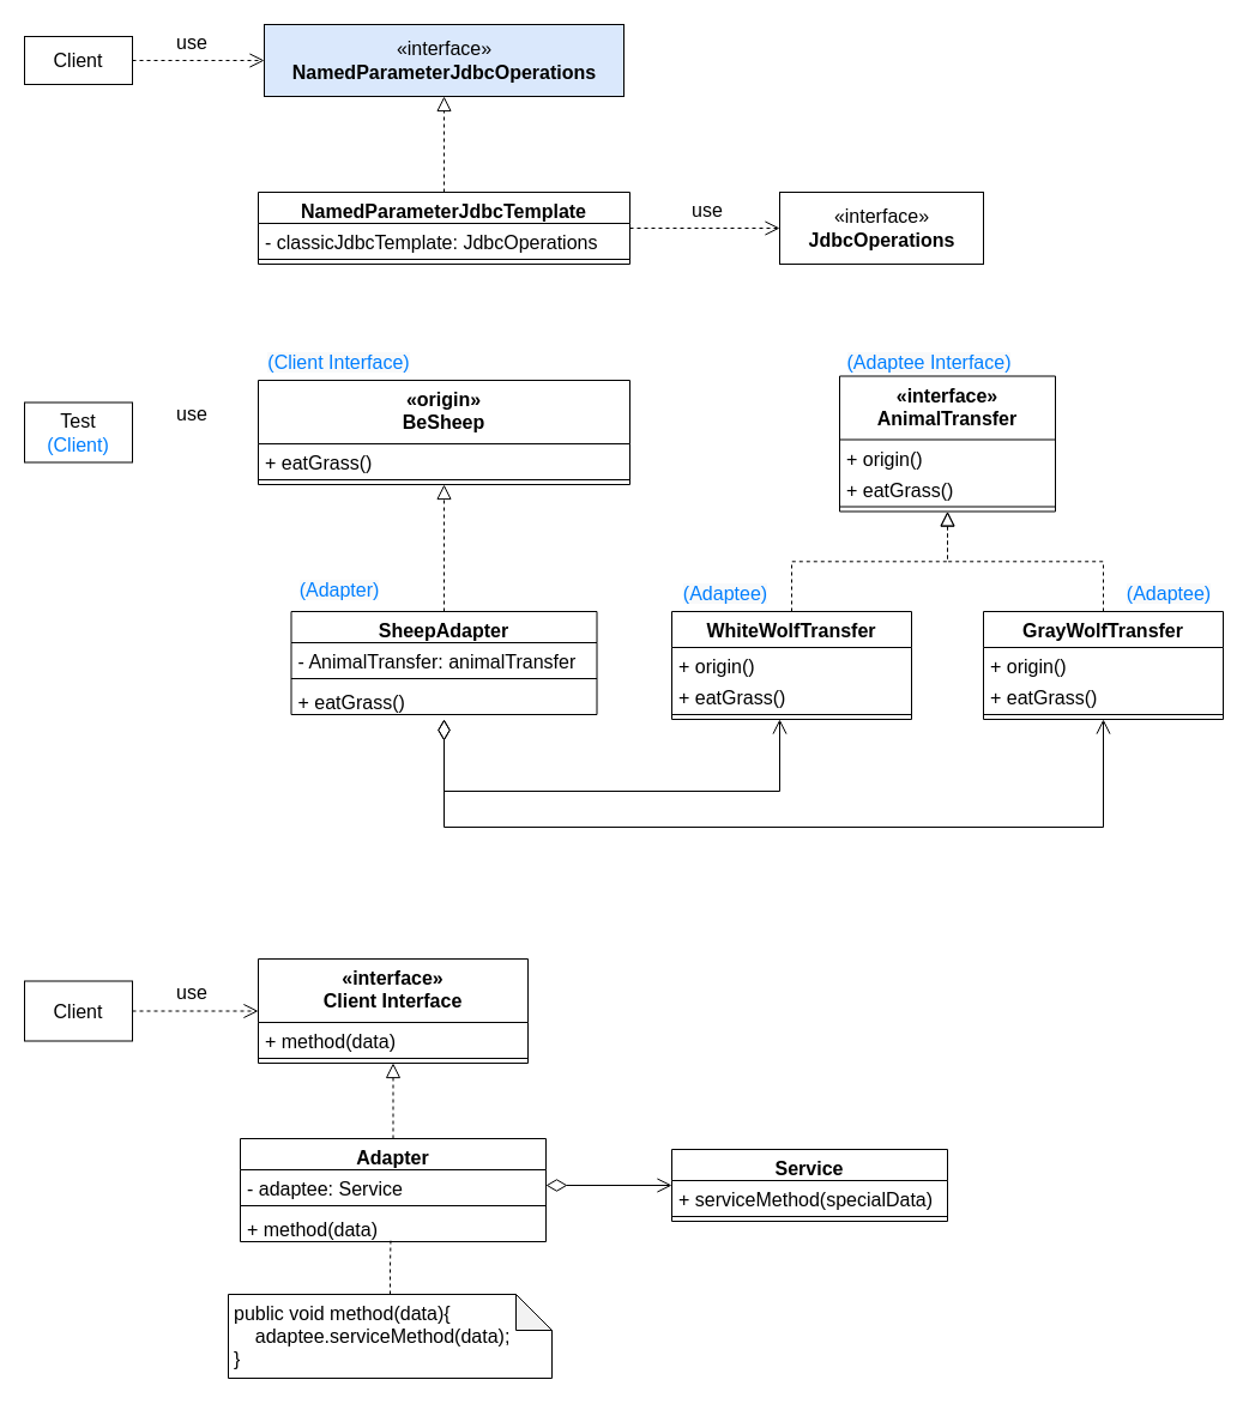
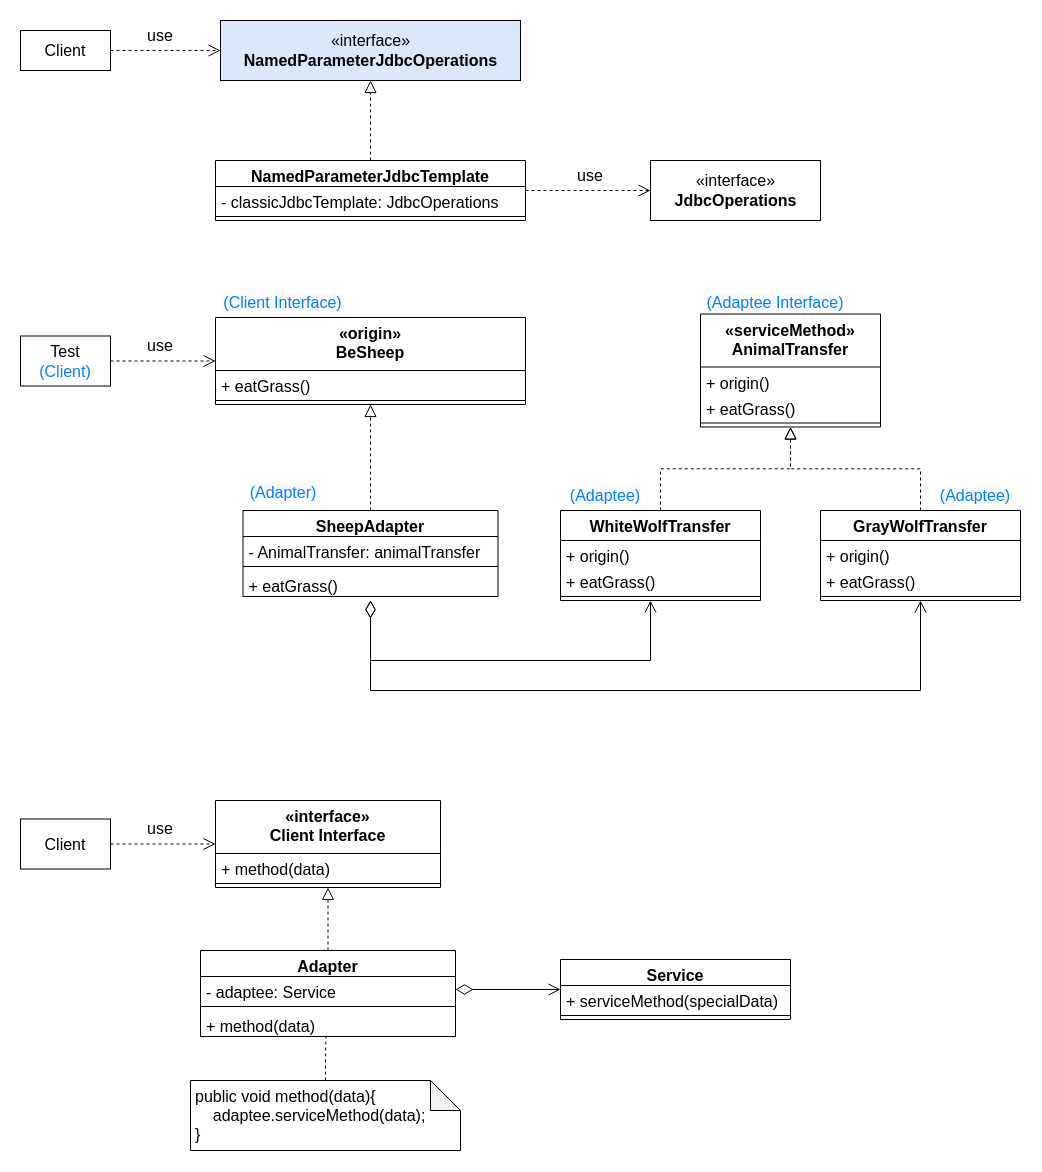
  <mxCell id="0" />
  <mxCell id="1" parent="0" />
  <mxCell id="2" style="edgeStyle=orthogonalEdgeStyle;rounded=0;orthogonalLoop=1;jettySize=auto;html=1;exitX=1;exitY=0.5;exitDx=0;exitDy=0;entryX=0;entryY=0.5;entryDx=0;entryDy=0;fontFamily=Helvetica;fontSize=16;endArrow=open;endFill=0;dashed=1;endSize=10;" parent="1" source="3" target="4" edge="1"><mxGeometry relative="1" as="geometry" /></mxCell>
  <mxCell id="3" value="Client" style="rounded=0;whiteSpace=wrap;html=1;fontSize=16;fontFamily=Helvetica;" parent="1" vertex="1"><mxGeometry x="20" y="30" width="90" height="40" as="geometry" /></mxCell>
  <mxCell id="4" value="«interface»&lt;br&gt;&lt;b&gt;NamedParameterJdbcOperations&lt;/b&gt;" style="html=1;fontFamily=Helvetica;fontSize=16;fillColor=#dae8fc;" parent="1" vertex="1"><mxGeometry x="220" y="20" width="300" height="60" as="geometry" /></mxCell>
  <mxCell id="5" style="edgeStyle=orthogonalEdgeStyle;rounded=0;orthogonalLoop=1;jettySize=auto;html=1;dashed=1;fontFamily=Helvetica;fontSize=16;endArrow=block;endFill=0;jumpSize=6;jumpStyle=none;strokeWidth=1;startSize=6;endSize=10;" parent="1" source="7" target="4" edge="1"><mxGeometry relative="1" as="geometry" /></mxCell>
  <mxCell id="6" style="edgeStyle=orthogonalEdgeStyle;rounded=0;jumpStyle=none;jumpSize=6;orthogonalLoop=1;jettySize=auto;html=1;dashed=1;fontFamily=Helvetica;fontSize=16;endArrow=open;endFill=0;startSize=6;endSize=10;strokeWidth=1;" parent="1" source="7" target="11" edge="1"><mxGeometry relative="1" as="geometry" /></mxCell>
  <mxCell id="7" value="NamedParameterJdbcTemplate" style="swimlane;fontStyle=1;align=center;verticalAlign=top;childLayout=stackLayout;horizontal=1;startSize=26;horizontalStack=0;resizeParent=1;resizeParentMax=0;resizeLast=0;collapsible=1;marginBottom=0;fontFamily=Helvetica;fontSize=16;" parent="1" vertex="1"><mxGeometry x="215" y="160" width="310" height="60" as="geometry" /></mxCell>
  <mxCell id="8" value="- classicJdbcTemplate: JdbcOperations" style="text;strokeColor=none;fillColor=none;align=left;verticalAlign=top;spacingLeft=4;spacingRight=4;overflow=hidden;rotatable=0;points=[[0,0.5],[1,0.5]];portConstraint=eastwest;fontFamily=Helvetica;fontSize=16;" parent="7" vertex="1"><mxGeometry y="26" width="310" height="26" as="geometry" /></mxCell>
  <mxCell id="9" value="" style="line;strokeWidth=1;fillColor=none;align=left;verticalAlign=middle;spacingTop=-1;spacingLeft=3;spacingRight=3;rotatable=0;labelPosition=right;points=[];portConstraint=eastwest;fontFamily=Helvetica;fontSize=16;" parent="7" vertex="1"><mxGeometry y="52" width="310" height="8" as="geometry" /></mxCell>
  <mxCell id="10" value="use" style="text;html=1;strokeColor=none;fillColor=none;align=center;verticalAlign=middle;whiteSpace=wrap;rounded=0;fontFamily=Helvetica;fontSize=16;" parent="1" vertex="1"><mxGeometry x="130" y="20" width="60" height="30" as="geometry" /></mxCell>
  <mxCell id="11" value="«interface»&lt;br&gt;&lt;b&gt;JdbcOperations&lt;/b&gt;" style="html=1;fontFamily=Helvetica;fontSize=16;" parent="1" vertex="1"><mxGeometry x="650" y="160" width="170" height="60" as="geometry" /></mxCell>
  <mxCell id="12" value="use" style="text;html=1;strokeColor=none;fillColor=none;align=center;verticalAlign=middle;whiteSpace=wrap;rounded=0;fontFamily=Helvetica;fontSize=16;" parent="1" vertex="1"><mxGeometry x="560" y="160" width="60" height="30" as="geometry" /></mxCell>
+ <mxCell id="13" style="edgeStyle=orthogonalEdgeStyle;rounded=0;orthogonalLoop=1;jettySize=auto;html=1;exitX=1;exitY=0.5;exitDx=0;exitDy=0;entryX=0;entryY=0.5;entryDx=0;entryDy=0;fontFamily=Helvetica;fontSize=16;endArrow=open;endFill=0;dashed=1;endSize=10;" parent="1" source="14" target="21" edge="1"><mxGeometry relative="1" as="geometry"><mxPoint x="220" y="380" as="targetPoint" /></mxGeometry></mxCell>
  <mxCell id="14" value="Test&lt;br&gt;&lt;font color=&quot;#007fff&quot;&gt;(Client)&lt;/font&gt;" style="rounded=0;whiteSpace=wrap;html=1;fontSize=16;fontFamily=Helvetica;" parent="1" vertex="1"><mxGeometry x="20" y="335.5" width="90" height="50" as="geometry" /></mxCell>
  <mxCell id="15" style="edgeStyle=orthogonalEdgeStyle;rounded=0;orthogonalLoop=1;jettySize=auto;html=1;entryX=0.5;entryY=1;entryDx=0;entryDy=0;fontColor=#000000;endArrow=block;endFill=0;startSize=6;endSize=10;dashed=1;" parent="1" source="16" target="21" edge="1"><mxGeometry relative="1" as="geometry" /></mxCell>
  <mxCell id="16" value="SheepAdapter" style="swimlane;fontStyle=1;align=center;verticalAlign=top;childLayout=stackLayout;horizontal=1;startSize=26;horizontalStack=0;resizeParent=1;resizeParentMax=0;resizeLast=0;collapsible=1;marginBottom=0;fontFamily=Helvetica;fontSize=16;" parent="1" vertex="1"><mxGeometry x="242.5" y="510" width="255" height="86" as="geometry" /></mxCell>
  <mxCell id="17" value="- AnimalTransfer: animalTransfer" style="text;strokeColor=none;fillColor=none;align=left;verticalAlign=top;spacingLeft=4;spacingRight=4;overflow=hidden;rotatable=0;points=[[0,0.5],[1,0.5]];portConstraint=eastwest;fontFamily=Helvetica;fontSize=16;" parent="16" vertex="1"><mxGeometry y="26" width="255" height="26" as="geometry" /></mxCell>
  <mxCell id="18" value="" style="line;strokeWidth=1;fillColor=none;align=left;verticalAlign=middle;spacingTop=-1;spacingLeft=3;spacingRight=3;rotatable=0;labelPosition=right;points=[];portConstraint=eastwest;fontFamily=Helvetica;fontSize=16;" parent="16" vertex="1"><mxGeometry y="52" width="255" height="8" as="geometry" /></mxCell>
  <mxCell id="19" value="+ eatGrass()" style="text;strokeColor=none;fillColor=none;align=left;verticalAlign=top;spacingLeft=4;spacingRight=4;overflow=hidden;rotatable=0;points=[[0,0.5],[1,0.5]];portConstraint=eastwest;fontFamily=Helvetica;fontSize=16;" parent="16" vertex="1"><mxGeometry y="60" width="255" height="26" as="geometry" /></mxCell>
  <mxCell id="20" value="use" style="text;html=1;strokeColor=none;fillColor=none;align=center;verticalAlign=middle;whiteSpace=wrap;rounded=0;fontFamily=Helvetica;fontSize=16;" parent="1" vertex="1"><mxGeometry x="130" y="330" width="60" height="30" as="geometry" /></mxCell>
  <mxCell id="21" value="«origin»&#10;BeSheep&#10;" style="swimlane;fontStyle=1;align=center;verticalAlign=top;childLayout=stackLayout;horizontal=1;startSize=53;horizontalStack=0;resizeParent=1;resizeParentMax=0;resizeLast=0;collapsible=1;marginBottom=0;fontFamily=Helvetica;fontSize=16;fontColor=#000000;" parent="1" vertex="1"><mxGeometry x="215" y="317" width="310" height="87" as="geometry" /></mxCell>
  <mxCell id="22" value="+ eatGrass()" style="text;strokeColor=none;fillColor=none;align=left;verticalAlign=top;spacingLeft=4;spacingRight=4;overflow=hidden;rotatable=0;points=[[0,0.5],[1,0.5]];portConstraint=eastwest;fontFamily=Helvetica;fontSize=16;" parent="21" vertex="1"><mxGeometry y="53" width="310" height="26" as="geometry" /></mxCell>
  <mxCell id="23" value="" style="line;strokeWidth=1;fillColor=none;align=left;verticalAlign=middle;spacingTop=-1;spacingLeft=3;spacingRight=3;rotatable=0;labelPosition=right;points=[];portConstraint=eastwest;fontFamily=Helvetica;fontSize=16;" parent="21" vertex="1"><mxGeometry y="79" width="310" height="8" as="geometry" /></mxCell>
  <mxCell id="24" value="&#10;&#10;&lt;span style=&quot;color: rgb(0, 127, 255); font-family: helvetica; font-size: 16px; font-style: normal; letter-spacing: normal; text-align: center; text-indent: 0px; text-transform: none; word-spacing: 0px; background-color: rgb(248, 249, 250); display: inline; float: none;&quot;&gt;(Client Interface)&lt;/span&gt;&#10;&#10;" style="text;html=1;strokeColor=none;fillColor=none;align=center;verticalAlign=middle;whiteSpace=wrap;rounded=0;fontColor=#000000;fontStyle=0" parent="1" vertex="1"><mxGeometry x="215" y="287" width="135" height="30" as="geometry" /></mxCell>
- <mxCell id="25" value="«interface»&#10;AnimalTransfer&#10;" style="swimlane;fontStyle=1;align=center;verticalAlign=top;childLayout=stackLayout;horizontal=1;startSize=53;horizontalStack=0;resizeParent=1;resizeParentMax=0;resizeLast=0;collapsible=1;marginBottom=0;fontFamily=Helvetica;fontSize=16;fontColor=#000000;" parent="1" vertex="1"><mxGeometry x="700" y="313.5" width="180" height="113" as="geometry" /></mxCell>
+ <mxCell id="25" value="«serviceMethod»&#10;AnimalTransfer&#10;" style="swimlane;fontStyle=1;align=center;verticalAlign=top;childLayout=stackLayout;horizontal=1;startSize=53;horizontalStack=0;resizeParent=1;resizeParentMax=0;resizeLast=0;collapsible=1;marginBottom=0;fontFamily=Helvetica;fontSize=16;fontColor=#000000;" parent="1" vertex="1"><mxGeometry x="700" y="313.5" width="180" height="113" as="geometry" /></mxCell>
  <mxCell id="26" value="+ origin()" style="text;strokeColor=none;fillColor=none;align=left;verticalAlign=top;spacingLeft=4;spacingRight=4;overflow=hidden;rotatable=0;points=[[0,0.5],[1,0.5]];portConstraint=eastwest;fontFamily=Helvetica;fontSize=16;" parent="25" vertex="1"><mxGeometry y="53" width="180" height="26" as="geometry" /></mxCell>
  <mxCell id="27" value="+ eatGrass()" style="text;strokeColor=none;fillColor=none;align=left;verticalAlign=top;spacingLeft=4;spacingRight=4;overflow=hidden;rotatable=0;points=[[0,0.5],[1,0.5]];portConstraint=eastwest;fontFamily=Helvetica;fontSize=16;" parent="25" vertex="1"><mxGeometry y="79" width="180" height="26" as="geometry" /></mxCell>
  <mxCell id="28" value="" style="line;strokeWidth=1;fillColor=none;align=left;verticalAlign=middle;spacingTop=-1;spacingLeft=3;spacingRight=3;rotatable=0;labelPosition=right;points=[];portConstraint=eastwest;fontFamily=Helvetica;fontSize=16;" parent="25" vertex="1"><mxGeometry y="105" width="180" height="8" as="geometry" /></mxCell>
  <mxCell id="29" value="&lt;br&gt;&lt;span style=&quot;color: rgb(0 , 127 , 255) ; font-family: &amp;#34;helvetica&amp;#34; ; font-size: 16px ; font-style: normal ; letter-spacing: normal ; text-align: center ; text-indent: 0px ; text-transform: none ; word-spacing: 0px ; background-color: rgb(248 , 249 , 250) ; display: inline ; float: none&quot;&gt;(Adaptee Interface)&lt;/span&gt;" style="text;html=1;strokeColor=none;fillColor=none;align=center;verticalAlign=middle;whiteSpace=wrap;rounded=0;fontColor=#000000;fontStyle=0" parent="1" vertex="1"><mxGeometry x="620" y="280" width="310" height="30" as="geometry" /></mxCell>
  <mxCell id="30" value="&lt;br&gt;&lt;span style=&quot;color: rgb(0 , 127 , 255) ; font-family: &amp;#34;helvetica&amp;#34; ; font-size: 16px ; font-style: normal ; letter-spacing: normal ; text-align: center ; text-indent: 0px ; text-transform: none ; word-spacing: 0px ; background-color: rgb(248 , 249 , 250) ; display: inline ; float: none&quot;&gt;(Adapter)&lt;/span&gt;" style="text;html=1;strokeColor=none;fillColor=none;align=center;verticalAlign=middle;whiteSpace=wrap;rounded=0;fontColor=#000000;fontStyle=0" parent="1" vertex="1"><mxGeometry x="242.5" y="470" width="80" height="30" as="geometry" /></mxCell>
  <mxCell id="31" style="edgeStyle=orthogonalEdgeStyle;rounded=0;orthogonalLoop=1;jettySize=auto;html=1;exitX=0.5;exitY=0;exitDx=0;exitDy=0;entryX=0.5;entryY=1;entryDx=0;entryDy=0;dashed=1;fontColor=#000000;endArrow=block;endFill=0;startSize=6;endSize=10;" parent="1" source="32" target="25" edge="1"><mxGeometry relative="1" as="geometry" /></mxCell>
  <mxCell id="32" value="WhiteWolfTransfer&#10;" style="swimlane;fontStyle=1;align=center;verticalAlign=top;childLayout=stackLayout;horizontal=1;startSize=30;horizontalStack=0;resizeParent=1;resizeParentMax=0;resizeLast=0;collapsible=1;marginBottom=0;fontFamily=Helvetica;fontSize=16;fontColor=#000000;" parent="1" vertex="1"><mxGeometry x="560" y="510" width="200" height="90" as="geometry" /></mxCell>
  <mxCell id="33" value="+ origin()" style="text;strokeColor=none;fillColor=none;align=left;verticalAlign=top;spacingLeft=4;spacingRight=4;overflow=hidden;rotatable=0;points=[[0,0.5],[1,0.5]];portConstraint=eastwest;fontFamily=Helvetica;fontSize=16;" parent="32" vertex="1"><mxGeometry y="30" width="200" height="26" as="geometry" /></mxCell>
  <mxCell id="34" value="+ eatGrass()" style="text;strokeColor=none;fillColor=none;align=left;verticalAlign=top;spacingLeft=4;spacingRight=4;overflow=hidden;rotatable=0;points=[[0,0.5],[1,0.5]];portConstraint=eastwest;fontFamily=Helvetica;fontSize=16;" parent="32" vertex="1"><mxGeometry y="56" width="200" height="26" as="geometry" /></mxCell>
  <mxCell id="35" value="" style="line;strokeWidth=1;fillColor=none;align=left;verticalAlign=middle;spacingTop=-1;spacingLeft=3;spacingRight=3;rotatable=0;labelPosition=right;points=[];portConstraint=eastwest;fontFamily=Helvetica;fontSize=16;" parent="32" vertex="1"><mxGeometry y="82" width="200" height="8" as="geometry" /></mxCell>
  <mxCell id="36" style="edgeStyle=orthogonalEdgeStyle;rounded=0;orthogonalLoop=1;jettySize=auto;html=1;entryX=0.5;entryY=1;entryDx=0;entryDy=0;dashed=1;fontColor=#000000;endArrow=block;endFill=0;startSize=6;endSize=10;" parent="1" source="37" target="25" edge="1"><mxGeometry relative="1" as="geometry" /></mxCell>
  <mxCell id="37" value="GrayWolfTransfer&#10;" style="swimlane;fontStyle=1;align=center;verticalAlign=top;childLayout=stackLayout;horizontal=1;startSize=30;horizontalStack=0;resizeParent=1;resizeParentMax=0;resizeLast=0;collapsible=1;marginBottom=0;fontFamily=Helvetica;fontSize=16;fontColor=#000000;" parent="1" vertex="1"><mxGeometry x="820" y="510" width="200" height="90" as="geometry" /></mxCell>
  <mxCell id="38" value="+ origin()" style="text;strokeColor=none;fillColor=none;align=left;verticalAlign=top;spacingLeft=4;spacingRight=4;overflow=hidden;rotatable=0;points=[[0,0.5],[1,0.5]];portConstraint=eastwest;fontFamily=Helvetica;fontSize=16;" parent="37" vertex="1"><mxGeometry y="30" width="200" height="26" as="geometry" /></mxCell>
  <mxCell id="39" value="+ eatGrass()" style="text;strokeColor=none;fillColor=none;align=left;verticalAlign=top;spacingLeft=4;spacingRight=4;overflow=hidden;rotatable=0;points=[[0,0.5],[1,0.5]];portConstraint=eastwest;fontFamily=Helvetica;fontSize=16;" parent="37" vertex="1"><mxGeometry y="56" width="200" height="26" as="geometry" /></mxCell>
  <mxCell id="40" value="" style="line;strokeWidth=1;fillColor=none;align=left;verticalAlign=middle;spacingTop=-1;spacingLeft=3;spacingRight=3;rotatable=0;labelPosition=right;points=[];portConstraint=eastwest;fontFamily=Helvetica;fontSize=16;" parent="37" vertex="1"><mxGeometry y="82" width="200" height="8" as="geometry" /></mxCell>
  <mxCell id="41" style="edgeStyle=orthogonalEdgeStyle;rounded=0;orthogonalLoop=1;jettySize=auto;html=1;fontColor=#000000;endArrow=open;endFill=0;startSize=15;endSize=10;startArrow=diamondThin;startFill=0;" parent="1" edge="1"><mxGeometry relative="1" as="geometry"><mxPoint x="650" y="600" as="targetPoint" /><mxPoint x="370" y="600" as="sourcePoint" /><Array as="points"><mxPoint x="370" y="660" /><mxPoint x="650" y="660" /></Array></mxGeometry></mxCell>
  <mxCell id="42" style="edgeStyle=orthogonalEdgeStyle;rounded=0;orthogonalLoop=1;jettySize=auto;html=1;entryX=0.5;entryY=1;entryDx=0;entryDy=0;fontColor=#000000;startArrow=diamondThin;startFill=0;endArrow=open;endFill=0;startSize=15;endSize=10;" parent="1" target="37" edge="1"><mxGeometry relative="1" as="geometry"><mxPoint x="370" y="600" as="sourcePoint" /><Array as="points"><mxPoint x="370" y="690" /><mxPoint x="920" y="690" /></Array></mxGeometry></mxCell>
  <mxCell id="43" value="&lt;br&gt;&lt;span style=&quot;color: rgb(0 , 127 , 255) ; font-family: &amp;#34;helvetica&amp;#34; ; font-size: 16px ; font-style: normal ; letter-spacing: normal ; text-align: center ; text-indent: 0px ; text-transform: none ; word-spacing: 0px ; background-color: rgb(248 , 249 , 250) ; display: inline ; float: none&quot;&gt;(Adaptee)&lt;/span&gt;" style="text;html=1;strokeColor=none;fillColor=none;align=center;verticalAlign=middle;whiteSpace=wrap;rounded=0;fontColor=#000000;fontStyle=0" parent="1" vertex="1"><mxGeometry x="560" y="470" width="90" height="35" as="geometry" /></mxCell>
  <mxCell id="44" value="&lt;br&gt;&lt;span style=&quot;color: rgb(0 , 127 , 255) ; font-family: &amp;#34;helvetica&amp;#34; ; font-size: 16px ; font-style: normal ; letter-spacing: normal ; text-align: center ; text-indent: 0px ; text-transform: none ; word-spacing: 0px ; background-color: rgb(248 , 249 , 250) ; display: inline ; float: none&quot;&gt;(Adaptee)&lt;/span&gt;" style="text;html=1;strokeColor=none;fillColor=none;align=center;verticalAlign=middle;whiteSpace=wrap;rounded=0;fontColor=#000000;fontStyle=0" parent="1" vertex="1"><mxGeometry x="930" y="470" width="90" height="35" as="geometry" /></mxCell>
  <mxCell id="45" style="edgeStyle=orthogonalEdgeStyle;rounded=0;orthogonalLoop=1;jettySize=auto;html=1;exitX=1;exitY=0.5;exitDx=0;exitDy=0;entryX=0;entryY=0.5;entryDx=0;entryDy=0;fontFamily=Helvetica;fontSize=16;endArrow=open;endFill=0;dashed=1;endSize=10;" edge="1" parent="1" source="46" target="53"><mxGeometry relative="1" as="geometry"><mxPoint x="220" y="863" as="targetPoint" /></mxGeometry></mxCell>
  <mxCell id="46" value="Client" style="rounded=0;whiteSpace=wrap;html=1;fontSize=16;fontFamily=Helvetica;" vertex="1" parent="1"><mxGeometry x="20" y="818.5" width="90" height="50" as="geometry" /></mxCell>
  <mxCell id="47" style="edgeStyle=orthogonalEdgeStyle;rounded=0;orthogonalLoop=1;jettySize=auto;html=1;entryX=0.5;entryY=1;entryDx=0;entryDy=0;fontColor=#000000;endArrow=block;endFill=0;startSize=6;endSize=10;dashed=1;" edge="1" parent="1" source="48" target="53"><mxGeometry relative="1" as="geometry" /></mxCell>
  <mxCell id="48" value="Adapter" style="swimlane;fontStyle=1;align=center;verticalAlign=top;childLayout=stackLayout;horizontal=1;startSize=26;horizontalStack=0;resizeParent=1;resizeParentMax=0;resizeLast=0;collapsible=1;marginBottom=0;fontFamily=Helvetica;fontSize=16;" vertex="1" parent="1"><mxGeometry x="200" y="950" width="255" height="86" as="geometry" /></mxCell>
  <mxCell id="49" value="- adaptee: Service" style="text;strokeColor=none;fillColor=none;align=left;verticalAlign=top;spacingLeft=4;spacingRight=4;overflow=hidden;rotatable=0;points=[[0,0.5],[1,0.5]];portConstraint=eastwest;fontFamily=Helvetica;fontSize=16;" vertex="1" parent="48"><mxGeometry y="26" width="255" height="26" as="geometry" /></mxCell>
  <mxCell id="50" value="" style="line;strokeWidth=1;fillColor=none;align=left;verticalAlign=middle;spacingTop=-1;spacingLeft=3;spacingRight=3;rotatable=0;labelPosition=right;points=[];portConstraint=eastwest;fontFamily=Helvetica;fontSize=16;" vertex="1" parent="48"><mxGeometry y="52" width="255" height="8" as="geometry" /></mxCell>
  <mxCell id="51" value="+ method(data)" style="text;strokeColor=none;fillColor=none;align=left;verticalAlign=top;spacingLeft=4;spacingRight=4;overflow=hidden;rotatable=0;points=[[0,0.5],[1,0.5]];portConstraint=eastwest;fontFamily=Helvetica;fontSize=16;" vertex="1" parent="48"><mxGeometry y="60" width="255" height="26" as="geometry" /></mxCell>
  <mxCell id="52" value="use" style="text;html=1;strokeColor=none;fillColor=none;align=center;verticalAlign=middle;whiteSpace=wrap;rounded=0;fontFamily=Helvetica;fontSize=16;" vertex="1" parent="1"><mxGeometry x="130" y="813" width="60" height="30" as="geometry" /></mxCell>
  <mxCell id="53" value="«interface»&#10;Client Interface&#10;" style="swimlane;fontStyle=1;align=center;verticalAlign=top;childLayout=stackLayout;horizontal=1;startSize=53;horizontalStack=0;resizeParent=1;resizeParentMax=0;resizeLast=0;collapsible=1;marginBottom=0;fontFamily=Helvetica;fontSize=16;fontColor=#000000;" vertex="1" parent="1"><mxGeometry x="215" y="800" width="225" height="87" as="geometry" /></mxCell>
  <mxCell id="54" value="+ method(data)" style="text;strokeColor=none;fillColor=none;align=left;verticalAlign=top;spacingLeft=4;spacingRight=4;overflow=hidden;rotatable=0;points=[[0,0.5],[1,0.5]];portConstraint=eastwest;fontFamily=Helvetica;fontSize=16;" vertex="1" parent="53"><mxGeometry y="53" width="225" height="26" as="geometry" /></mxCell>
  <mxCell id="55" value="" style="line;strokeWidth=1;fillColor=none;align=left;verticalAlign=middle;spacingTop=-1;spacingLeft=3;spacingRight=3;rotatable=0;labelPosition=right;points=[];portConstraint=eastwest;fontFamily=Helvetica;fontSize=16;" vertex="1" parent="53"><mxGeometry y="79" width="225" height="8" as="geometry" /></mxCell>
  <mxCell id="56" value="Service" style="swimlane;fontStyle=1;align=center;verticalAlign=top;childLayout=stackLayout;horizontal=1;startSize=26;horizontalStack=0;resizeParent=1;resizeParentMax=0;resizeLast=0;collapsible=1;marginBottom=0;fontFamily=Helvetica;fontSize=16;" vertex="1" parent="1"><mxGeometry x="560" y="959" width="230" height="60" as="geometry" /></mxCell>
  <mxCell id="57" value="+ serviceMethod(specialData)" style="text;strokeColor=none;fillColor=none;align=left;verticalAlign=top;spacingLeft=4;spacingRight=4;overflow=hidden;rotatable=0;points=[[0,0.5],[1,0.5]];portConstraint=eastwest;fontFamily=Helvetica;fontSize=16;" vertex="1" parent="56"><mxGeometry y="26" width="230" height="26" as="geometry" /></mxCell>
  <mxCell id="58" value="" style="line;strokeWidth=1;fillColor=none;align=left;verticalAlign=middle;spacingTop=-1;spacingLeft=3;spacingRight=3;rotatable=0;labelPosition=right;points=[];portConstraint=eastwest;fontFamily=Helvetica;fontSize=16;" vertex="1" parent="56"><mxGeometry y="52" width="230" height="8" as="geometry" /></mxCell>
  <mxCell id="59" style="edgeStyle=orthogonalEdgeStyle;rounded=0;orthogonalLoop=1;jettySize=auto;html=1;exitX=1;exitY=0.5;exitDx=0;exitDy=0;entryX=0;entryY=0.5;entryDx=0;entryDy=0;endArrow=open;endFill=0;endSize=10;startSize=15;startArrow=diamondThin;startFill=0;" edge="1" parent="1" source="49" target="56"><mxGeometry relative="1" as="geometry" /></mxCell>
  <mxCell id="60" style="edgeStyle=orthogonalEdgeStyle;rounded=0;orthogonalLoop=1;jettySize=auto;html=1;entryX=0.492;entryY=0.969;entryDx=0;entryDy=0;entryPerimeter=0;fontFamily=Helvetica;fontSize=16;startArrow=none;startFill=0;endArrow=none;endFill=0;startSize=15;endSize=10;dashed=1;" edge="1" parent="1" source="61" target="51"><mxGeometry relative="1" as="geometry" /></mxCell>
  <mxCell id="61" value="public void method(data){&lt;br style=&quot;font-size: 16px;&quot;&gt;&amp;nbsp; &amp;nbsp; adaptee.serviceMethod(data);&lt;br style=&quot;font-size: 16px;&quot;&gt;}" style="shape=note;whiteSpace=wrap;html=1;backgroundOutline=1;darkOpacity=0.05;align=left;fontSize=16;fontFamily=Helvetica;spacing=5;spacingTop=0;spacingLeft=0;" vertex="1" parent="1"><mxGeometry x="190" y="1080" width="270" height="70" as="geometry" /></mxCell>
